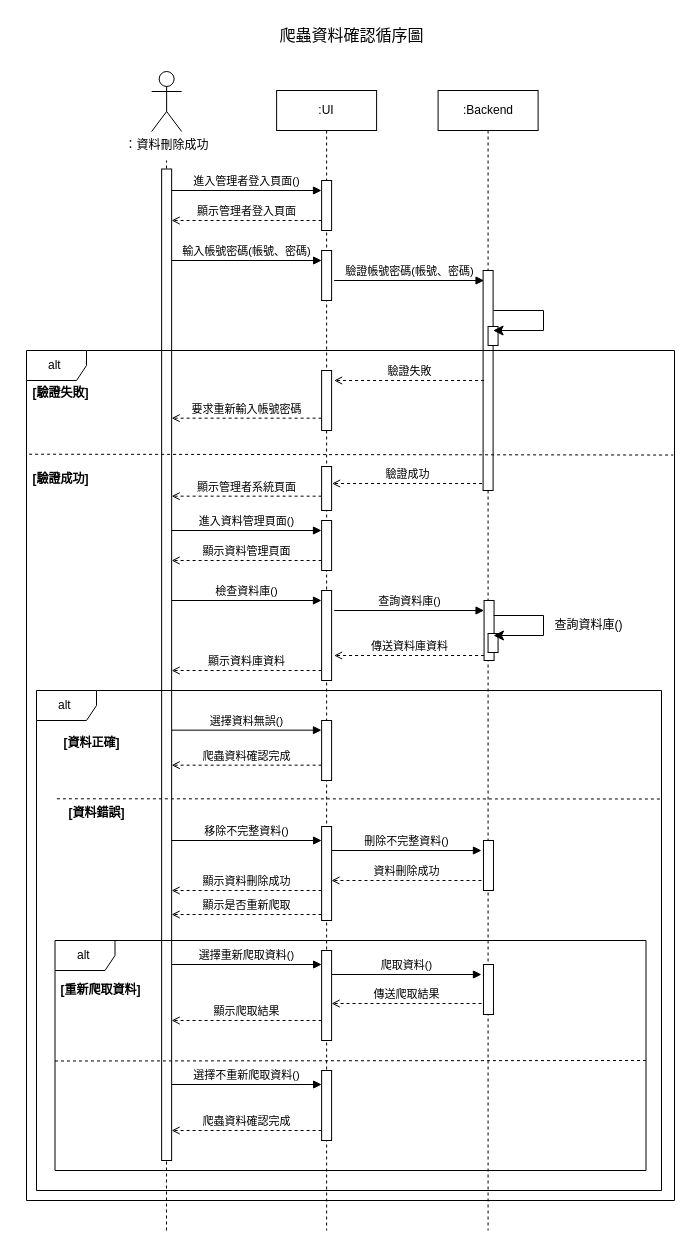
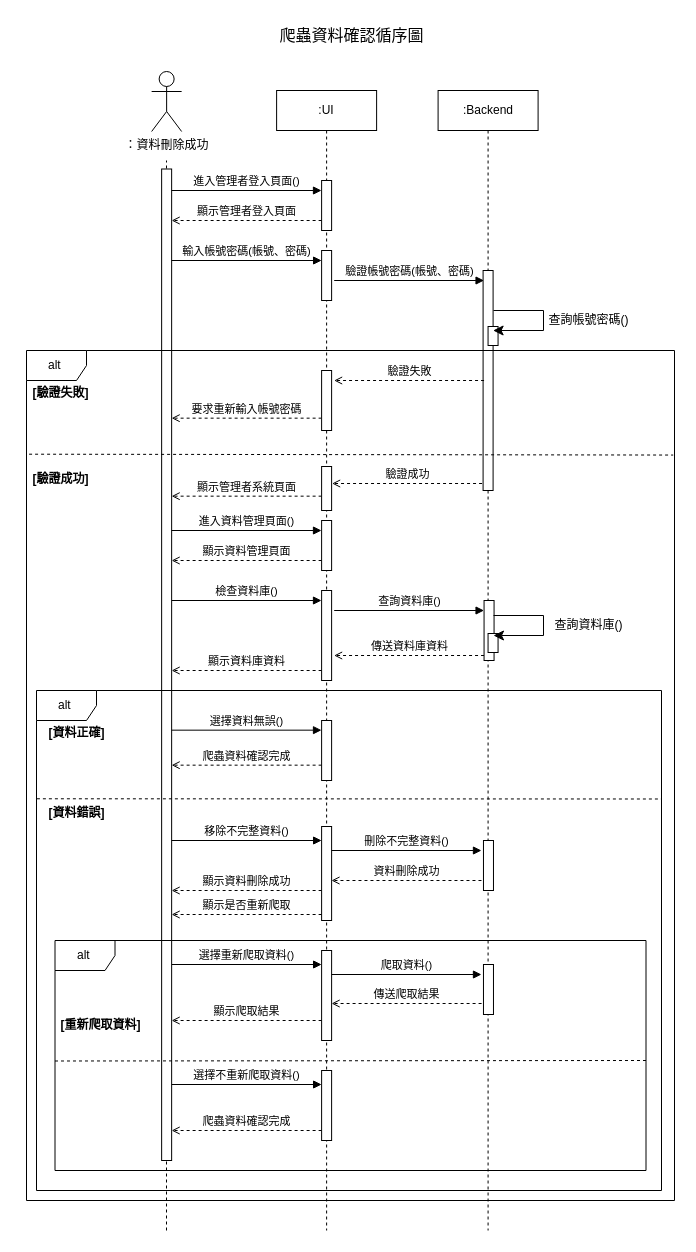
  <mxCell id="0" />
  <mxCell id="1" parent="0" />
  <mxCell id="2" value=":Backend" style="shape=umlLifeline;perimeter=lifelinePerimeter;whiteSpace=wrap;html=1;container=1;dropTarget=0;collapsible=0;recursiveResize=0;outlineConnect=0;portConstraint=eastwest;newEdgeStyle={&quot;curved&quot;:0,&quot;rounded&quot;:0};" vertex="1" parent="1"><mxGeometry x="437.59" y="90" width="100" height="1140" as="geometry" /></mxCell>
  <mxCell id="3" value="" style="html=1;points=[[0,0,0,0,5],[0,1,0,0,-5],[1,0,0,0,5],[1,1,0,0,-5]];perimeter=orthogonalPerimeter;outlineConnect=0;targetShapes=umlLifeline;portConstraint=eastwest;newEdgeStyle={&quot;curved&quot;:0,&quot;rounded&quot;:0};" vertex="1" parent="2"><mxGeometry x="45" y="180" width="10" height="220" as="geometry" /></mxCell>
  <mxCell id="4" value="" style="html=1;points=[[0,0,0,0,5],[0,1,0,0,-5],[1,0,0,0,5],[1,1,0,0,-5]];perimeter=orthogonalPerimeter;outlineConnect=0;targetShapes=umlLifeline;portConstraint=eastwest;newEdgeStyle={&quot;curved&quot;:0,&quot;rounded&quot;:0};" vertex="1" parent="2"><mxGeometry x="45.97" y="510" width="10" height="60" as="geometry" /></mxCell>
  <mxCell id="5" value="" style="html=1;points=[[0,0,0,0,5],[0,1,0,0,-5],[1,0,0,0,5],[1,1,0,0,-5]];perimeter=orthogonalPerimeter;outlineConnect=0;targetShapes=umlLifeline;portConstraint=eastwest;newEdgeStyle={&quot;curved&quot;:0,&quot;rounded&quot;:0};" vertex="1" parent="2"><mxGeometry x="49.97" y="236" width="10" height="19" as="geometry" /></mxCell>
  <mxCell id="6" value="" style="html=1;points=[[0,0,0,0,5],[0,1,0,0,-5],[1,0,0,0,5],[1,1,0,0,-5]];perimeter=orthogonalPerimeter;outlineConnect=0;targetShapes=umlLifeline;portConstraint=eastwest;newEdgeStyle={&quot;curved&quot;:0,&quot;rounded&quot;:0};" vertex="1" parent="2"><mxGeometry x="49.97" y="543" width="10" height="19" as="geometry" /></mxCell>
  <mxCell id="7" value=":UI" style="shape=umlLifeline;perimeter=lifelinePerimeter;whiteSpace=wrap;html=1;container=1;dropTarget=0;collapsible=0;recursiveResize=0;outlineConnect=0;portConstraint=eastwest;newEdgeStyle={&quot;curved&quot;:0,&quot;rounded&quot;:0};" vertex="1" parent="1"><mxGeometry x="276.11" y="90" width="100" height="1140" as="geometry" /></mxCell>
  <mxCell id="8" value="" style="html=1;points=[[0,0,0,0,5],[0,1,0,0,-5],[1,0,0,0,5],[1,1,0,0,-5]];perimeter=orthogonalPerimeter;outlineConnect=0;targetShapes=umlLifeline;portConstraint=eastwest;newEdgeStyle={&quot;curved&quot;:0,&quot;rounded&quot;:0};" vertex="1" parent="7"><mxGeometry x="45" y="90" width="10" height="50" as="geometry" /></mxCell>
  <mxCell id="9" value="" style="html=1;points=[[0,0,0,0,5],[0,1,0,0,-5],[1,0,0,0,5],[1,1,0,0,-5]];perimeter=orthogonalPerimeter;outlineConnect=0;targetShapes=umlLifeline;portConstraint=eastwest;newEdgeStyle={&quot;curved&quot;:0,&quot;rounded&quot;:0};" vertex="1" parent="7"><mxGeometry x="45" y="160" width="10" height="50" as="geometry" /></mxCell>
  <mxCell id="10" value="" style="html=1;points=[[0,0,0,0,5],[0,1,0,0,-5],[1,0,0,0,5],[1,1,0,0,-5]];perimeter=orthogonalPerimeter;outlineConnect=0;targetShapes=umlLifeline;portConstraint=eastwest;newEdgeStyle={&quot;curved&quot;:0,&quot;rounded&quot;:0};" vertex="1" parent="7"><mxGeometry x="45" y="500" width="10" height="90" as="geometry" /></mxCell>
  <mxCell id="11" value="顯示資料庫資料" style="html=1;verticalAlign=bottom;labelBackgroundColor=none;endArrow=open;endFill=0;dashed=1;rounded=0;" edge="1" parent="7"><mxGeometry width="160" relative="1" as="geometry"><mxPoint x="45.0" y="580" as="sourcePoint" /><mxPoint x="-104.97" y="580" as="targetPoint" /></mxGeometry></mxCell>
  <mxCell id="12" value="檢查資料庫()" style="html=1;verticalAlign=bottom;endArrow=block;curved=0;rounded=0;" edge="1" parent="7"><mxGeometry x="0.003" width="80" relative="1" as="geometry"><mxPoint x="-104.97" y="510" as="sourcePoint" /><mxPoint x="44.89" y="510" as="targetPoint" /><mxPoint as="offset" /></mxGeometry></mxCell>
  <mxCell id="13" value="選擇重新爬取資料()" style="html=1;verticalAlign=bottom;endArrow=block;curved=0;rounded=0;" edge="1" parent="7"><mxGeometry x="0.003" width="80" relative="1" as="geometry"><mxPoint x="-104.86" y="874" as="sourcePoint" /><mxPoint x="45" y="874" as="targetPoint" /><mxPoint as="offset" /></mxGeometry></mxCell>
  <mxCell id="14" value="" style="html=1;points=[[0,0,0,0,5],[0,1,0,0,-5],[1,0,0,0,5],[1,1,0,0,-5]];perimeter=orthogonalPerimeter;outlineConnect=0;targetShapes=umlLifeline;portConstraint=eastwest;newEdgeStyle={&quot;curved&quot;:0,&quot;rounded&quot;:0};" vertex="1" parent="7"><mxGeometry x="45" y="860" width="10" height="90" as="geometry" /></mxCell>
  <mxCell id="15" value="" style="html=1;points=[[0,0,0,0,5],[0,1,0,0,-5],[1,0,0,0,5],[1,1,0,0,-5]];perimeter=orthogonalPerimeter;outlineConnect=0;targetShapes=umlLifeline;portConstraint=eastwest;newEdgeStyle={&quot;curved&quot;:0,&quot;rounded&quot;:0};" vertex="1" parent="7"><mxGeometry x="206.86" y="874" width="10" height="50" as="geometry" /></mxCell>
  <mxCell id="16" value="爬取資料()" style="html=1;verticalAlign=bottom;endArrow=block;curved=0;rounded=0;" edge="1" parent="7"><mxGeometry x="0.003" width="80" relative="1" as="geometry"><mxPoint x="55" y="884" as="sourcePoint" /><mxPoint x="204.86" y="884" as="targetPoint" /><mxPoint as="offset" /></mxGeometry></mxCell>
  <mxCell id="17" value="" style="endArrow=none;dashed=1;html=1;rounded=0;" edge="1" parent="1"><mxGeometry width="50" height="50" relative="1" as="geometry"><mxPoint x="166" y="1230" as="sourcePoint" /><mxPoint x="166" y="160" as="targetPoint" /></mxGeometry></mxCell>
  <mxCell id="18" value="：資料刪除成功" style="shape=umlActor;verticalLabelPosition=bottom;verticalAlign=top;html=1;" vertex="1" parent="1"><mxGeometry x="151.14" y="71" width="30" height="60" as="geometry" /></mxCell>
  <mxCell id="19" value="&lt;font style=&quot;font-size: 16px;&quot;&gt;爬蟲資料確認循序圖&lt;/font&gt;" style="text;html=1;align=center;verticalAlign=middle;resizable=0;points=[];autosize=1;strokeColor=none;fillColor=none;" vertex="1" parent="1"><mxGeometry x="266.11" y="20" width="170" height="30" as="geometry" /></mxCell>
  <mxCell id="20" value="" style="html=1;points=[[0,0,0,0,5],[0,1,0,0,-5],[1,0,0,0,5],[1,1,0,0,-5]];perimeter=orthogonalPerimeter;outlineConnect=0;targetShapes=umlLifeline;portConstraint=eastwest;newEdgeStyle={&quot;curved&quot;:0,&quot;rounded&quot;:0};" vertex="1" parent="1"><mxGeometry x="161.14" y="168.5" width="10" height="991.5" as="geometry" /></mxCell>
  <mxCell id="21" value="alt&amp;nbsp;" style="shape=umlFrame;whiteSpace=wrap;html=1;pointerEvents=0;" vertex="1" parent="1"><mxGeometry x="26" y="350" width="648" height="850" as="geometry" /></mxCell>
  <mxCell id="22" value="[驗證失敗]" style="text;align=center;fontStyle=1;verticalAlign=middle;spacingLeft=3;spacingRight=3;strokeColor=none;rotatable=0;points=[[0,0.5],[1,0.5]];portConstraint=eastwest;html=1;" vertex="1" parent="1"><mxGeometry x="20" y="380" width="80" height="26" as="geometry" /></mxCell>
  <mxCell id="23" value="[驗證成功]" style="text;align=center;fontStyle=1;verticalAlign=middle;spacingLeft=3;spacingRight=3;strokeColor=none;rotatable=0;points=[[0,0.5],[1,0.5]];portConstraint=eastwest;html=1;" vertex="1" parent="1"><mxGeometry x="20" y="466" width="80" height="26" as="geometry" /></mxCell>
  <mxCell id="24" value="" style="endArrow=none;dashed=1;html=1;rounded=0;exitX=0.004;exitY=0.122;exitDx=0;exitDy=0;exitPerimeter=0;entryX=0.998;entryY=0.123;entryDx=0;entryDy=0;entryPerimeter=0;" edge="1" parent="1" target="21" source="21"><mxGeometry width="50" height="50" relative="1" as="geometry"><mxPoint x="66" y="455" as="sourcePoint" /><mxPoint x="666" y="454" as="targetPoint" /></mxGeometry></mxCell>
  <mxCell id="25" value="輸入帳號密碼(帳號、密碼)" style="html=1;verticalAlign=bottom;endArrow=block;curved=0;rounded=0;" edge="1" parent="1" target="9"><mxGeometry width="80" relative="1" as="geometry"><mxPoint x="171.14" y="260" as="sourcePoint" /><mxPoint x="316" y="260" as="targetPoint" /></mxGeometry></mxCell>
  <mxCell id="26" value="顯示管理者登入頁面" style="html=1;verticalAlign=bottom;labelBackgroundColor=none;endArrow=open;endFill=0;dashed=1;rounded=0;" edge="1" parent="1"><mxGeometry width="160" relative="1" as="geometry"><mxPoint x="321.11" y="220" as="sourcePoint" /><mxPoint x="171.14" y="220" as="targetPoint" /></mxGeometry></mxCell>
  <mxCell id="27" value="" style="edgeStyle=segmentEdgeStyle;endArrow=classic;html=1;curved=0;rounded=0;endSize=8;startSize=8;sourcePerimeterSpacing=0;targetPerimeterSpacing=0;" edge="1" parent="1" target="3"><mxGeometry width="100" relative="1" as="geometry"><mxPoint x="493" y="310" as="sourcePoint" /><mxPoint x="593" y="350" as="targetPoint" /><Array as="points"><mxPoint x="543" y="310" /><mxPoint x="543" y="330" /></Array></mxGeometry></mxCell>
+ <mxCell id="28" value="查詢帳號密碼()" style="text;html=1;align=center;verticalAlign=middle;resizable=0;points=[];autosize=1;strokeColor=none;fillColor=none;" vertex="1" parent="1"><mxGeometry x="537.59" y="305" width="100" height="30" as="geometry" /></mxCell>
  <mxCell id="29" value="驗證成功" style="html=1;verticalAlign=bottom;labelBackgroundColor=none;endArrow=open;endFill=0;dashed=1;rounded=0;" edge="1" parent="1"><mxGeometry width="160" relative="1" as="geometry"><mxPoint x="481.56" y="483" as="sourcePoint" /><mxPoint x="331.59" y="483" as="targetPoint" /></mxGeometry></mxCell>
  <mxCell id="30" value="要求重新輸入帳號密碼" style="html=1;verticalAlign=bottom;labelBackgroundColor=none;endArrow=open;endFill=0;dashed=1;rounded=0;" edge="1" parent="1"><mxGeometry width="160" relative="1" as="geometry"><mxPoint x="321.11" y="417.66" as="sourcePoint" /><mxPoint x="171.14" y="417.66" as="targetPoint" /></mxGeometry></mxCell>
  <mxCell id="31" value="顯示管理者系統頁面" style="html=1;verticalAlign=bottom;labelBackgroundColor=none;endArrow=open;endFill=0;dashed=1;rounded=0;" edge="1" parent="1"><mxGeometry width="160" relative="1" as="geometry"><mxPoint x="321.11" y="495.66" as="sourcePoint" /><mxPoint x="171.14" y="495.66" as="targetPoint" /></mxGeometry></mxCell>
  <mxCell id="32" value="驗證失敗" style="html=1;verticalAlign=bottom;labelBackgroundColor=none;endArrow=open;endFill=0;dashed=1;rounded=0;" edge="1" parent="1"><mxGeometry width="160" relative="1" as="geometry"><mxPoint x="483.56" y="380" as="sourcePoint" /><mxPoint x="333.59" y="380" as="targetPoint" /></mxGeometry></mxCell>
  <mxCell id="33" value="進入管理者登入頁面()" style="html=1;verticalAlign=bottom;endArrow=block;curved=0;rounded=0;" edge="1" parent="1"><mxGeometry x="0.003" width="80" relative="1" as="geometry"><mxPoint x="171.14" y="190" as="sourcePoint" /><mxPoint x="321" y="190" as="targetPoint" /><mxPoint as="offset" /></mxGeometry></mxCell>
  <mxCell id="34" value="驗證帳號密碼(帳號、密碼)" style="html=1;verticalAlign=bottom;endArrow=block;curved=0;rounded=0;" edge="1" parent="1"><mxGeometry width="80" relative="1" as="geometry"><mxPoint x="333.7" y="280" as="sourcePoint" /><mxPoint x="483.56" y="280" as="targetPoint" /></mxGeometry></mxCell>
  <mxCell id="35" value="" style="html=1;points=[[0,0,0,0,5],[0,1,0,0,-5],[1,0,0,0,5],[1,1,0,0,-5]];perimeter=orthogonalPerimeter;outlineConnect=0;targetShapes=umlLifeline;portConstraint=eastwest;newEdgeStyle={&quot;curved&quot;:0,&quot;rounded&quot;:0};" vertex="1" parent="1"><mxGeometry x="321.11" y="370" width="10" height="60" as="geometry" /></mxCell>
  <mxCell id="36" value="" style="html=1;points=[[0,0,0,0,5],[0,1,0,0,-5],[1,0,0,0,5],[1,1,0,0,-5]];perimeter=orthogonalPerimeter;outlineConnect=0;targetShapes=umlLifeline;portConstraint=eastwest;newEdgeStyle={&quot;curved&quot;:0,&quot;rounded&quot;:0};" vertex="1" parent="1"><mxGeometry x="321.11" y="466" width="10" height="44" as="geometry" /></mxCell>
  <mxCell id="37" value="" style="html=1;points=[[0,0,0,0,5],[0,1,0,0,-5],[1,0,0,0,5],[1,1,0,0,-5]];perimeter=orthogonalPerimeter;outlineConnect=0;targetShapes=umlLifeline;portConstraint=eastwest;newEdgeStyle={&quot;curved&quot;:0,&quot;rounded&quot;:0};" vertex="1" parent="1"><mxGeometry x="321.11" y="520" width="10" height="50" as="geometry" /></mxCell>
  <mxCell id="38" value="顯示資料管理頁面" style="html=1;verticalAlign=bottom;labelBackgroundColor=none;endArrow=open;endFill=0;dashed=1;rounded=0;" edge="1" parent="1"><mxGeometry width="160" relative="1" as="geometry"><mxPoint x="321.11" y="560" as="sourcePoint" /><mxPoint x="171.14" y="560" as="targetPoint" /></mxGeometry></mxCell>
  <mxCell id="39" value="進入資料管理頁面()" style="html=1;verticalAlign=bottom;endArrow=block;curved=0;rounded=0;" edge="1" parent="1"><mxGeometry x="0.003" width="80" relative="1" as="geometry"><mxPoint x="171.14" y="530" as="sourcePoint" /><mxPoint x="321" y="530" as="targetPoint" /><mxPoint as="offset" /></mxGeometry></mxCell>
  <mxCell id="40" value="查詢資料庫()" style="html=1;verticalAlign=bottom;endArrow=block;curved=0;rounded=0;" edge="1" parent="1"><mxGeometry x="0.003" width="80" relative="1" as="geometry"><mxPoint x="333.7" y="610" as="sourcePoint" /><mxPoint x="483.56" y="610" as="targetPoint" /><mxPoint as="offset" /></mxGeometry></mxCell>
  <mxCell id="41" value="" style="edgeStyle=segmentEdgeStyle;endArrow=classic;html=1;curved=0;rounded=0;endSize=8;startSize=8;sourcePerimeterSpacing=0;targetPerimeterSpacing=0;" edge="1" parent="1"><mxGeometry width="100" relative="1" as="geometry"><mxPoint x="493" y="615" as="sourcePoint" /><mxPoint x="493" y="635" as="targetPoint" /><Array as="points"><mxPoint x="543" y="615" /><mxPoint x="543" y="635" /></Array></mxGeometry></mxCell>
  <mxCell id="42" value="查詢資料庫()" style="text;html=1;align=center;verticalAlign=middle;resizable=0;points=[];autosize=1;strokeColor=none;fillColor=none;" vertex="1" parent="1"><mxGeometry x="542.59" y="610" width="90" height="30" as="geometry" /></mxCell>
  <mxCell id="43" value="傳送資料庫資料" style="html=1;verticalAlign=bottom;labelBackgroundColor=none;endArrow=open;endFill=0;dashed=1;rounded=0;" edge="1" parent="1"><mxGeometry width="160" relative="1" as="geometry"><mxPoint x="483.56" y="655" as="sourcePoint" /><mxPoint x="333.59" y="655" as="targetPoint" /></mxGeometry></mxCell>
  <mxCell id="44" value="alt&amp;nbsp;" style="shape=umlFrame;whiteSpace=wrap;html=1;pointerEvents=0;" vertex="1" parent="1"><mxGeometry x="36" y="690" width="625" height="500" as="geometry" /></mxCell>
- <mxCell id="45" value="[資料正確]" style="text;align=center;fontStyle=1;verticalAlign=middle;spacingLeft=3;spacingRight=3;strokeColor=none;rotatable=0;points=[[0,0.5],[1,0.5]];portConstraint=eastwest;html=1;" vertex="1" parent="1"><mxGeometry x="51" y="730" width="80" height="26" as="geometry" /></mxCell>
- <mxCell id="46" value="[資料錯誤]" style="text;align=center;fontStyle=1;verticalAlign=middle;spacingLeft=3;spacingRight=3;strokeColor=none;rotatable=0;points=[[0,0.5],[1,0.5]];portConstraint=eastwest;html=1;" vertex="1" parent="1"><mxGeometry x="56" y="800" width="80" height="26" as="geometry" /></mxCell>
+ <mxCell id="45" value="[資料正確]" style="text;align=center;fontStyle=1;verticalAlign=middle;spacingLeft=3;spacingRight=3;strokeColor=none;rotatable=0;points=[[0,0.5],[1,0.5]];portConstraint=eastwest;html=1;" vertex="1" parent="1"><mxGeometry x="36" y="720" width="80" height="26" as="geometry" /></mxCell>
+ <mxCell id="46" value="[資料錯誤]" style="text;align=center;fontStyle=1;verticalAlign=middle;spacingLeft=3;spacingRight=3;strokeColor=none;rotatable=0;points=[[0,0.5],[1,0.5]];portConstraint=eastwest;html=1;" vertex="1" parent="1"><mxGeometry x="36" y="800" width="80" height="26" as="geometry" /></mxCell>
  <mxCell id="47" value="" style="endArrow=none;dashed=1;html=1;rounded=0;exitX=0.005;exitY=-0.066;exitDx=0;exitDy=0;exitPerimeter=0;entryX=1;entryY=0.217;entryDx=0;entryDy=0;entryPerimeter=0;" edge="1" parent="1" source="46" target="44"><mxGeometry width="50" height="50" relative="1" as="geometry"><mxPoint x="55" y="801" as="sourcePoint" /><mxPoint x="655" y="800" as="targetPoint" /></mxGeometry></mxCell>
  <mxCell id="48" value="選擇資料無誤()" style="html=1;verticalAlign=bottom;endArrow=block;curved=0;rounded=0;" edge="1" parent="1"><mxGeometry x="0.003" width="80" relative="1" as="geometry"><mxPoint x="171.14" y="729.66" as="sourcePoint" /><mxPoint x="321" y="729.66" as="targetPoint" /><mxPoint as="offset" /></mxGeometry></mxCell>
  <mxCell id="49" value="" style="html=1;points=[[0,0,0,0,5],[0,1,0,0,-5],[1,0,0,0,5],[1,1,0,0,-5]];perimeter=orthogonalPerimeter;outlineConnect=0;targetShapes=umlLifeline;portConstraint=eastwest;newEdgeStyle={&quot;curved&quot;:0,&quot;rounded&quot;:0};" vertex="1" parent="1"><mxGeometry x="321.11" y="720" width="10" height="60" as="geometry" /></mxCell>
  <mxCell id="50" value="爬蟲資料確認完成" style="html=1;verticalAlign=bottom;labelBackgroundColor=none;endArrow=open;endFill=0;dashed=1;rounded=0;" edge="1" parent="1"><mxGeometry width="160" relative="1" as="geometry"><mxPoint x="321.11" y="764.66" as="sourcePoint" /><mxPoint x="171.14" y="764.66" as="targetPoint" /></mxGeometry></mxCell>
  <mxCell id="51" value="移除不完整資料()" style="html=1;verticalAlign=bottom;endArrow=block;curved=0;rounded=0;" edge="1" parent="1"><mxGeometry x="0.003" width="80" relative="1" as="geometry"><mxPoint x="171.25" y="840" as="sourcePoint" /><mxPoint x="321.11" y="840" as="targetPoint" /><mxPoint as="offset" /></mxGeometry></mxCell>
  <mxCell id="52" value="" style="html=1;points=[[0,0,0,0,5],[0,1,0,0,-5],[1,0,0,0,5],[1,1,0,0,-5]];perimeter=orthogonalPerimeter;outlineConnect=0;targetShapes=umlLifeline;portConstraint=eastwest;newEdgeStyle={&quot;curved&quot;:0,&quot;rounded&quot;:0};" vertex="1" parent="1"><mxGeometry x="321.11" y="826" width="10" height="94" as="geometry" /></mxCell>
  <mxCell id="53" value="" style="html=1;points=[[0,0,0,0,5],[0,1,0,0,-5],[1,0,0,0,5],[1,1,0,0,-5]];perimeter=orthogonalPerimeter;outlineConnect=0;targetShapes=umlLifeline;portConstraint=eastwest;newEdgeStyle={&quot;curved&quot;:0,&quot;rounded&quot;:0};" vertex="1" parent="1"><mxGeometry x="482.97" y="840" width="10" height="50" as="geometry" /></mxCell>
  <mxCell id="54" value="刪除不完整資料()" style="html=1;verticalAlign=bottom;endArrow=block;curved=0;rounded=0;" edge="1" parent="1"><mxGeometry x="0.003" width="80" relative="1" as="geometry"><mxPoint x="331.11" y="850" as="sourcePoint" /><mxPoint x="480.97" y="850" as="targetPoint" /><mxPoint as="offset" /></mxGeometry></mxCell>
  <mxCell id="55" value="資料刪除成功" style="html=1;verticalAlign=bottom;labelBackgroundColor=none;endArrow=open;endFill=0;dashed=1;rounded=0;" edge="1" parent="1"><mxGeometry width="160" relative="1" as="geometry"><mxPoint x="480.97" y="880" as="sourcePoint" /><mxPoint x="331" y="880" as="targetPoint" /></mxGeometry></mxCell>
  <mxCell id="56" value="顯示資料刪除成功" style="html=1;verticalAlign=bottom;labelBackgroundColor=none;endArrow=open;endFill=0;dashed=1;rounded=0;" edge="1" parent="1"><mxGeometry width="160" relative="1" as="geometry"><mxPoint x="321.11" y="890" as="sourcePoint" /><mxPoint x="171.14" y="890" as="targetPoint" /></mxGeometry></mxCell>
  <mxCell id="57" value="alt&amp;nbsp;" style="shape=umlFrame;whiteSpace=wrap;html=1;pointerEvents=0;" vertex="1" parent="1"><mxGeometry x="54.5" y="940" width="591" height="230" as="geometry" /></mxCell>
- <mxCell id="58" value="[重新爬取資料]" style="text;align=center;fontStyle=1;verticalAlign=middle;spacingLeft=3;spacingRight=3;strokeColor=none;rotatable=0;points=[[0,0.5],[1,0.5]];portConstraint=eastwest;html=1;" vertex="1" parent="1"><mxGeometry x="59.5" y="977" width="80" height="26" as="geometry" /></mxCell>
+ <mxCell id="58" value="[重新爬取資料]" style="text;align=center;fontStyle=1;verticalAlign=middle;spacingLeft=3;spacingRight=3;strokeColor=none;rotatable=0;points=[[0,0.5],[1,0.5]];portConstraint=eastwest;html=1;" vertex="1" parent="1"><mxGeometry x="59.5" y="1012" width="80" height="26" as="geometry" /></mxCell>
  <mxCell id="59" value="顯示是否重新爬取" style="html=1;verticalAlign=bottom;labelBackgroundColor=none;endArrow=open;endFill=0;dashed=1;rounded=0;" edge="1" parent="1"><mxGeometry width="160" relative="1" as="geometry"><mxPoint x="321.11" y="914" as="sourcePoint" /><mxPoint x="171.14" y="914" as="targetPoint" /></mxGeometry></mxCell>
  <mxCell id="60" value="傳送爬取結果" style="html=1;verticalAlign=bottom;labelBackgroundColor=none;endArrow=open;endFill=0;dashed=1;rounded=0;" edge="1" parent="1"><mxGeometry width="160" relative="1" as="geometry"><mxPoint x="481.08" y="1003" as="sourcePoint" /><mxPoint x="331.11" y="1003" as="targetPoint" /></mxGeometry></mxCell>
  <mxCell id="61" value="顯示爬取結果" style="html=1;verticalAlign=bottom;labelBackgroundColor=none;endArrow=open;endFill=0;dashed=1;rounded=0;" edge="1" parent="1"><mxGeometry width="160" relative="1" as="geometry"><mxPoint x="321.11" y="1020" as="sourcePoint" /><mxPoint x="171.14" y="1020" as="targetPoint" /></mxGeometry></mxCell>
  <mxCell id="62" value="" style="endArrow=none;dashed=1;html=1;rounded=0;" edge="1" parent="1"><mxGeometry width="50" height="50" relative="1" as="geometry"><mxPoint x="54.5" y="1060.5" as="sourcePoint" /><mxPoint x="646" y="1060" as="targetPoint" /></mxGeometry></mxCell>
  <mxCell id="63" value="選擇不重新爬取資料()" style="html=1;verticalAlign=bottom;endArrow=block;curved=0;rounded=0;" edge="1" parent="1"><mxGeometry x="0.003" width="80" relative="1" as="geometry"><mxPoint x="171.25" y="1084" as="sourcePoint" /><mxPoint x="321.11" y="1084" as="targetPoint" /><mxPoint as="offset" /></mxGeometry></mxCell>
  <mxCell id="64" value="" style="html=1;points=[[0,0,0,0,5],[0,1,0,0,-5],[1,0,0,0,5],[1,1,0,0,-5]];perimeter=orthogonalPerimeter;outlineConnect=0;targetShapes=umlLifeline;portConstraint=eastwest;newEdgeStyle={&quot;curved&quot;:0,&quot;rounded&quot;:0};" vertex="1" parent="1"><mxGeometry x="321.11" y="1070" width="10" height="70" as="geometry" /></mxCell>
  <mxCell id="65" value="爬蟲資料確認完成" style="html=1;verticalAlign=bottom;labelBackgroundColor=none;endArrow=open;endFill=0;dashed=1;rounded=0;" edge="1" parent="1"><mxGeometry width="160" relative="1" as="geometry"><mxPoint x="321.11" y="1130" as="sourcePoint" /><mxPoint x="171.14" y="1130" as="targetPoint" /></mxGeometry></mxCell>
